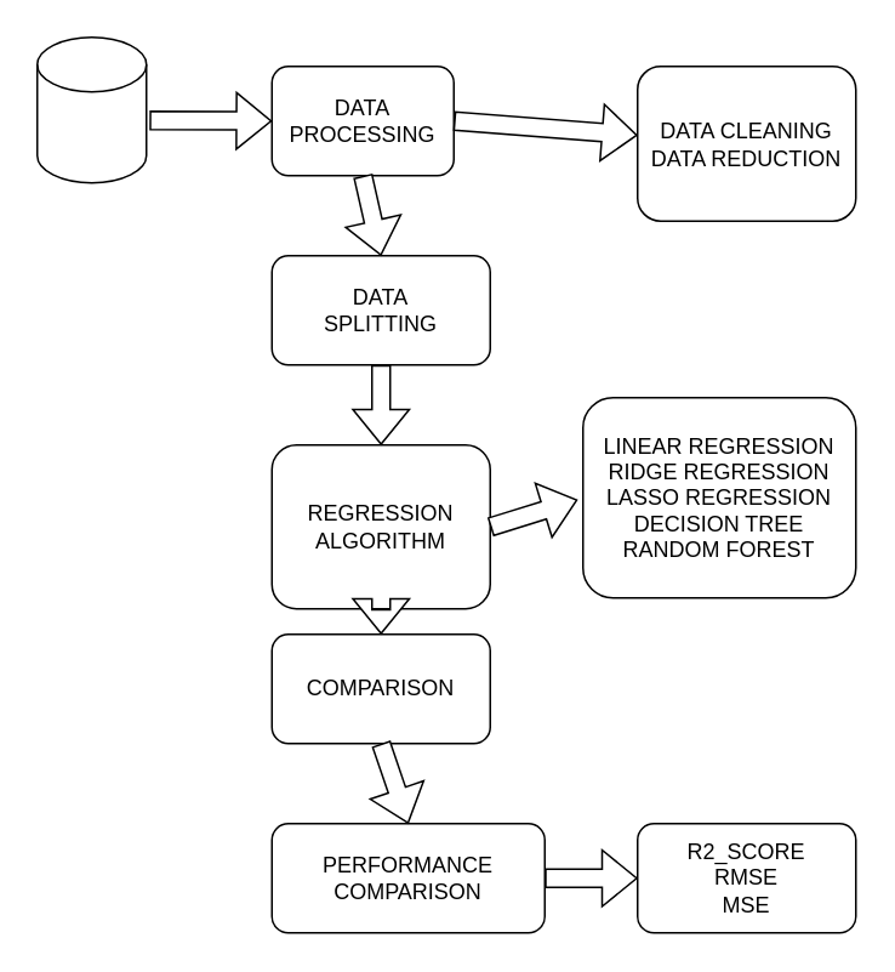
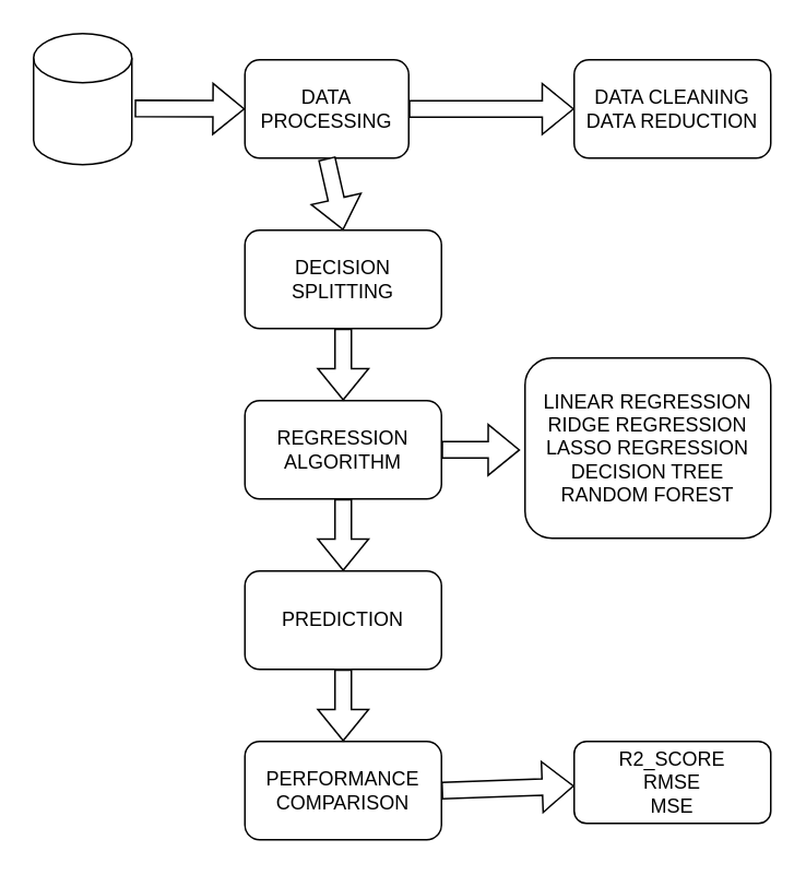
  <mxCell id="0" />
  <mxCell id="1" parent="0" />
  <mxCell id="2" value="" style="shape=cylinder3;whiteSpace=wrap;html=1;boundedLbl=1;backgroundOutline=1;size=15;fillColor=light-dark(#FFFFFF,#6F0D96);" vertex="1" parent="1"><mxGeometry x="20" y="20" width="60" height="80" as="geometry" /></mxCell>
  <mxCell id="3" value="" style="shape=flexArrow;endArrow=classic;html=1;rounded=0;exitX=1.028;exitY=0.57;exitDx=0;exitDy=0;exitPerimeter=0;entryX=0;entryY=0.5;entryDx=0;entryDy=0;fillColor=light-dark(#FFFFFF,#6F0D96);" edge="1" parent="1" source="2" target="4"><mxGeometry width="50" height="50" relative="1" as="geometry"><mxPoint x="160" y="190" as="sourcePoint" /><mxPoint x="150" y="66" as="targetPoint" /></mxGeometry></mxCell>
  <mxCell id="4" value="DATA&lt;div&gt;PROCESSING&lt;/div&gt;" style="rounded=1;whiteSpace=wrap;html=1;fillColor=light-dark(#FFFFFF,#6F0D96);" vertex="1" parent="1"><mxGeometry x="149" y="36" width="100" height="60" as="geometry" /></mxCell>
- <mxCell id="5" value="DATA&lt;div&gt;SPLITTING&lt;/div&gt;" style="rounded=1;whiteSpace=wrap;html=1;fillColor=light-dark(#FFFFFF,#6F0D96);" vertex="1" parent="1"><mxGeometry x="149" y="140" width="120" height="60" as="geometry" /></mxCell>
+ <mxCell id="5" value="DECISION&lt;div&gt;SPLITTING&lt;/div&gt;" style="rounded=1;whiteSpace=wrap;html=1;fillColor=light-dark(#FFFFFF,#6F0D96);" vertex="1" parent="1"><mxGeometry x="149" y="140" width="120" height="60" as="geometry" /></mxCell>
  <mxCell id="6" value="" style="shape=flexArrow;endArrow=classic;html=1;rounded=0;exitX=0.5;exitY=1;exitDx=0;exitDy=0;entryX=0.5;entryY=0;entryDx=0;entryDy=0;fillColor=light-dark(#FFFFFF,#6F0D96);" edge="1" parent="1" source="4" target="5"><mxGeometry width="50" height="50" relative="1" as="geometry"><mxPoint x="210" y="150" as="sourcePoint" /><mxPoint x="260" y="100" as="targetPoint" /></mxGeometry></mxCell>
- <mxCell id="7" value="REGRESSION&lt;div&gt;ALGORITHM&lt;/div&gt;" style="rounded=1;whiteSpace=wrap;html=1;fillColor=light-dark(#FFFFFF,#6F0D96);" vertex="1" parent="1"><mxGeometry x="149" y="244" width="120" height="90" as="geometry" /></mxCell>
+ <mxCell id="7" value="REGRESSION&lt;div&gt;ALGORITHM&lt;/div&gt;" style="rounded=1;whiteSpace=wrap;html=1;fillColor=light-dark(#FFFFFF,#6F0D96);" vertex="1" parent="1"><mxGeometry x="149" y="244" width="120" height="60" as="geometry" /></mxCell>
  <mxCell id="8" value="" style="shape=flexArrow;endArrow=classic;html=1;rounded=0;exitX=0.5;exitY=1;exitDx=0;exitDy=0;entryX=0.5;entryY=0;entryDx=0;entryDy=0;fillColor=light-dark(#FFFFFF,#6F0D96);" edge="1" parent="1" source="5" target="7"><mxGeometry width="50" height="50" relative="1" as="geometry"><mxPoint x="209" y="200" as="sourcePoint" /><mxPoint x="260" y="204" as="targetPoint" /></mxGeometry></mxCell>
- <mxCell id="9" value="COMPARISON" style="rounded=1;whiteSpace=wrap;html=1;fillColor=light-dark(#FFFFFF,#6F0D96);" vertex="1" parent="1"><mxGeometry x="149" y="348" width="120" height="60" as="geometry" /></mxCell>
+ <mxCell id="9" value="PREDICTION" style="rounded=1;whiteSpace=wrap;html=1;fillColor=light-dark(#FFFFFF,#6F0D96);" vertex="1" parent="1"><mxGeometry x="149" y="348" width="120" height="60" as="geometry" /></mxCell>
  <mxCell id="10" value="" style="shape=flexArrow;endArrow=classic;html=1;rounded=0;entryX=0.5;entryY=0;entryDx=0;entryDy=0;exitX=0.5;exitY=1;exitDx=0;exitDy=0;fillColor=light-dark(#FFFFFF,#6F0D96);" edge="1" parent="1" source="7" target="9"><mxGeometry width="50" height="50" relative="1" as="geometry"><mxPoint x="210" y="304" as="sourcePoint" /><mxPoint x="260" y="308" as="targetPoint" /></mxGeometry></mxCell>
- <mxCell id="11" value="PERFORMANCE&lt;div&gt;COMPARISON&lt;/div&gt;" style="rounded=1;whiteSpace=wrap;html=1;fillColor=light-dark(#FFFFFF,#6F0D96);" vertex="1" parent="1"><mxGeometry x="149" y="452" width="150" height="60" as="geometry" /></mxCell>
+ <mxCell id="11" value="PERFORMANCE&lt;div&gt;COMPARISON&lt;/div&gt;" style="rounded=1;whiteSpace=wrap;html=1;fillColor=light-dark(#FFFFFF,#6F0D96);" vertex="1" parent="1"><mxGeometry x="149" y="452" width="120" height="60" as="geometry" /></mxCell>
  <mxCell id="12" value="" style="shape=flexArrow;endArrow=classic;html=1;rounded=0;exitX=0.5;exitY=1;exitDx=0;exitDy=0;entryX=0.5;entryY=0;entryDx=0;entryDy=0;fillColor=light-dark(#FFFFFF,#6F0D96);" edge="1" parent="1" source="9" target="11"><mxGeometry width="50" height="50" relative="1" as="geometry"><mxPoint x="209" y="408" as="sourcePoint" /><mxPoint x="260" y="412" as="targetPoint" /></mxGeometry></mxCell>
  <mxCell id="13" value="" style="shape=flexArrow;endArrow=classic;html=1;rounded=0;exitX=1;exitY=0.5;exitDx=0;exitDy=0;fillColor=light-dark(#FFFFFF,#6F0D96);entryX=-0.02;entryY=0.51;entryDx=0;entryDy=0;entryPerimeter=0;" edge="1" parent="1" source="7" target="14"><mxGeometry width="50" height="50" relative="1" as="geometry"><mxPoint x="310" y="280" as="sourcePoint" /><mxPoint x="320" y="274" as="targetPoint" /></mxGeometry></mxCell>
  <mxCell id="14" value="LINEAR REGRESSION&lt;div&gt;RIDGE REGRESSION&lt;/div&gt;&lt;div&gt;LASSO REGRESSION&lt;/div&gt;&lt;div&gt;&lt;div&gt;DECISION TREE&lt;/div&gt;&lt;div&gt;RANDOM FOREST&lt;/div&gt;&lt;/div&gt;" style="rounded=1;whiteSpace=wrap;html=1;fillColor=light-dark(#FFFFFF,#6F0D96);" vertex="1" parent="1"><mxGeometry x="320" y="218" width="150" height="110" as="geometry" /></mxCell>
  <mxCell id="15" value="" style="shape=flexArrow;endArrow=classic;html=1;rounded=0;exitX=1;exitY=0.5;exitDx=0;exitDy=0;fillColor=light-dark(#FFFFFF,#6F0D96);" edge="1" parent="1" source="11" target="16"><mxGeometry width="50" height="50" relative="1" as="geometry"><mxPoint x="269" y="482" as="sourcePoint" /><mxPoint x="350" y="482" as="targetPoint" /></mxGeometry></mxCell>
- <mxCell id="16" value="R2_SCORE&lt;div&gt;RMSE&lt;/div&gt;&lt;div&gt;MSE&lt;/div&gt;" style="rounded=1;whiteSpace=wrap;html=1;fillColor=light-dark(#FFFFFF,#6F0D96);" vertex="1" parent="1"><mxGeometry x="350" y="452" width="120" height="60" as="geometry" /></mxCell>
+ <mxCell id="16" value="R2_SCORE&lt;div&gt;RMSE&lt;/div&gt;&lt;div&gt;MSE&lt;/div&gt;" style="rounded=1;whiteSpace=wrap;html=1;fillColor=light-dark(#FFFFFF,#6F0D96);" vertex="1" parent="1"><mxGeometry x="350" y="452" width="120" height="50" as="geometry" /></mxCell>
  <mxCell id="17" value="" style="shape=flexArrow;endArrow=classic;html=1;rounded=0;exitX=1;exitY=0.5;exitDx=0;exitDy=0;fillColor=light-dark(#FFFFFF,#6F0D96);" edge="1" parent="1" source="4" target="18"><mxGeometry width="50" height="50" relative="1" as="geometry"><mxPoint x="269" y="66" as="sourcePoint" /><mxPoint x="350" y="66" as="targetPoint" /></mxGeometry></mxCell>
- <mxCell id="18" value="DATA CLEANING&lt;div&gt;DATA REDUCTION&lt;/div&gt;" style="rounded=1;whiteSpace=wrap;html=1;fillColor=light-dark(#FFFFFF,#6F0D96);" vertex="1" parent="1"><mxGeometry x="350" y="36" width="120" height="85" as="geometry" /></mxCell>
+ <mxCell id="18" value="DATA CLEANING&lt;div&gt;DATA REDUCTION&lt;/div&gt;" style="rounded=1;whiteSpace=wrap;html=1;fillColor=light-dark(#FFFFFF,#6F0D96);" vertex="1" parent="1"><mxGeometry x="350" y="36" width="120" height="60" as="geometry" /></mxCell>
